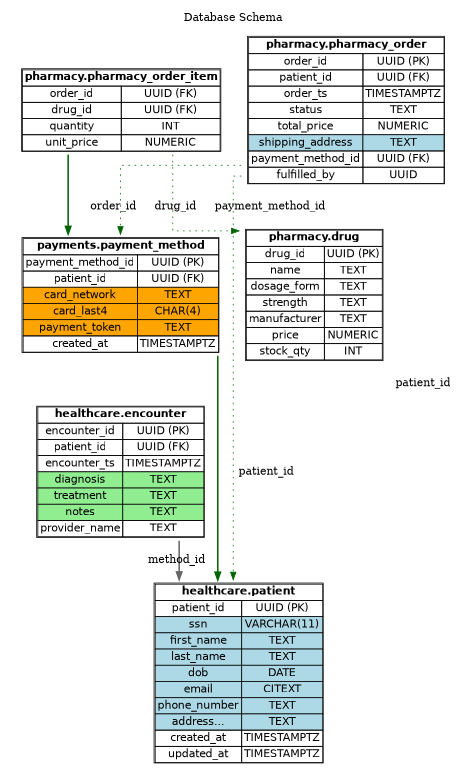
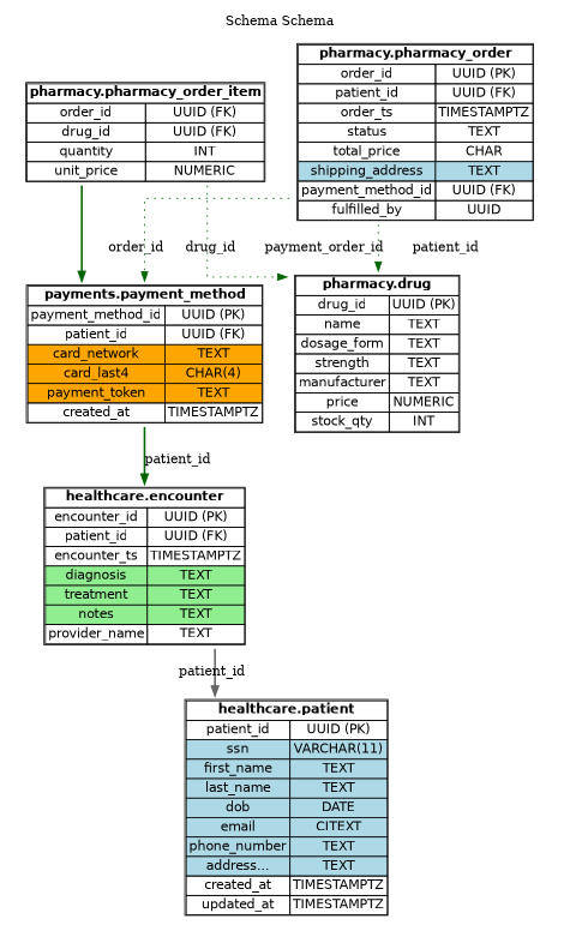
  digraph {
    rankdir=TB
    splines=ortho
    node [fontname=Helvetica shape=plaintext]
    edge [color=darkgreen style=bold]
    n1 [label=<           <TABLE BORDER="1" CELLBORDER="1" CELLSPACING="0">             <TR><TD COLSPAN="2"><B>healthcare.patient</B></TD></TR>             <TR><TD>patient_id</TD><TD>UUID (PK)</TD></TR>             <TR><TD BGCOLOR="lightblue">ssn</TD><TD BGCOLOR="lightblue">VARCHAR(11)</TD></TR>             <TR><TD BGCOLOR="lightblue">first_name</TD><TD BGCOLOR="lightblue">TEXT</TD></TR>             <TR><TD BGCOLOR="lightblue">last_name</TD><TD BGCOLOR="lightblue">TEXT</TD></TR>             <TR><TD BGCOLOR="lightblue">dob</TD><TD BGCOLOR="lightblue">DATE</TD></TR>             <TR><TD BGCOLOR="lightblue">email</TD><TD BGCOLOR="lightblue">CITEXT</TD></TR>             <TR><TD BGCOLOR="lightblue">phone_number</TD><TD BGCOLOR="lightblue">TEXT</TD></TR>             <TR><TD BGCOLOR="lightblue">address...</TD><TD BGCOLOR="lightblue">TEXT</TD></TR>             <TR><TD>created_at</TD><TD>TIMESTAMPTZ</TD></TR>             <TR><TD>updated_at</TD><TD>TIMESTAMPTZ</TD></TR>           </TABLE>         >]
    n2 [label=<           <TABLE BORDER="1" CELLBORDER="1" CELLSPACING="0">             <TR><TD COLSPAN="2"><B>healthcare.encounter</B></TD></TR>             <TR><TD>encounter_id</TD><TD>UUID (PK)</TD></TR>             <TR><TD>patient_id</TD><TD>UUID (FK)</TD></TR>             <TR><TD>encounter_ts</TD><TD>TIMESTAMPTZ</TD></TR>             <TR><TD BGCOLOR="lightgreen">diagnosis</TD><TD BGCOLOR="lightgreen">TEXT</TD></TR>             <TR><TD BGCOLOR="lightgreen">treatment</TD><TD BGCOLOR="lightgreen">TEXT</TD></TR>             <TR><TD BGCOLOR="lightgreen">notes</TD><TD BGCOLOR="lightgreen">TEXT</TD></TR>             <TR><TD>provider_name</TD><TD>TEXT</TD></TR>           </TABLE>         >]
    n3 [label=<           <TABLE BORDER="1" CELLBORDER="1" CELLSPACING="0">             <TR><TD COLSPAN="2"><B>pharmacy.drug</B></TD></TR>             <TR><TD>drug_id</TD><TD>UUID (PK)</TD></TR>             <TR><TD>name</TD><TD>TEXT</TD></TR>             <TR><TD>dosage_form</TD><TD>TEXT</TD></TR>             <TR><TD>strength</TD><TD>TEXT</TD></TR>             <TR><TD>manufacturer</TD><TD>TEXT</TD></TR>             <TR><TD>price</TD><TD>NUMERIC</TD></TR>             <TR><TD>stock_qty</TD><TD>INT</TD></TR>           </TABLE>         >]
-   n4 [label=<           <TABLE BORDER="1" CELLBORDER="1" CELLSPACING="0">             <TR><TD COLSPAN="2"><B>pharmacy.pharmacy_order</B></TD></TR>             <TR><TD>order_id</TD><TD>UUID (PK)</TD></TR>             <TR><TD>patient_id</TD><TD>UUID (FK)</TD></TR>             <TR><TD>order_ts</TD><TD>TIMESTAMPTZ</TD></TR>             <TR><TD>status</TD><TD>TEXT</TD></TR>             <TR><TD>total_price</TD><TD>NUMERIC</TD></TR>             <TR><TD BGCOLOR="lightblue">shipping_address</TD><TD BGCOLOR="lightblue">TEXT</TD></TR>             <TR><TD>payment_method_id</TD><TD>UUID (FK)</TD></TR>             <TR><TD>fulfilled_by</TD><TD>UUID</TD></TR>           </TABLE>         >]
+   n4 [label=<           <TABLE BORDER="1" CELLBORDER="1" CELLSPACING="0">             <TR><TD COLSPAN="2"><B>pharmacy.pharmacy_order</B></TD></TR>             <TR><TD>order_id</TD><TD>UUID (PK)</TD></TR>             <TR><TD>patient_id</TD><TD>UUID (FK)</TD></TR>             <TR><TD>order_ts</TD><TD>TIMESTAMPTZ</TD></TR>             <TR><TD>status</TD><TD>TEXT</TD></TR>             <TR><TD>total_price</TD><TD>CHAR</TD></TR>             <TR><TD BGCOLOR="lightblue">shipping_address</TD><TD BGCOLOR="lightblue">TEXT</TD></TR>             <TR><TD>payment_method_id</TD><TD>UUID (FK)</TD></TR>             <TR><TD>fulfilled_by</TD><TD>UUID</TD></TR>           </TABLE>         >]
    n5 [label=<           <TABLE BORDER="1" CELLBORDER="1" CELLSPACING="0">             <TR><TD COLSPAN="2"><B>payments.payment_method</B></TD></TR>             <TR><TD>payment_method_id</TD><TD>UUID (PK)</TD></TR>             <TR><TD>patient_id</TD><TD>UUID (FK)</TD></TR>             <TR><TD BGCOLOR="orange">card_network</TD><TD BGCOLOR="orange">TEXT</TD></TR>             <TR><TD BGCOLOR="orange">card_last4</TD><TD BGCOLOR="orange">CHAR(4)</TD></TR>             <TR><TD BGCOLOR="orange">payment_token</TD><TD BGCOLOR="orange">TEXT</TD></TR>             <TR><TD>created_at</TD><TD>TIMESTAMPTZ</TD></TR>           </TABLE>         >]
    n6 [label=<           <TABLE BORDER="1" CELLBORDER="1" CELLSPACING="0">             <TR><TD COLSPAN="2"><B>pharmacy.pharmacy_order_item</B></TD></TR>             <TR><TD>order_id</TD><TD>UUID (FK)</TD></TR>             <TR><TD>drug_id</TD><TD>UUID (FK)</TD></TR>             <TR><TD>quantity</TD><TD>INT</TD></TR>             <TR><TD>unit_price</TD><TD>NUMERIC</TD></TR>           </TABLE>         >]
    schema_anchor [shape=point style=invis]
    subgraph cluster_1 {
      color=white
-     label="Database Schema"
+     label="Schema Schema"
      n1
      n2
      n3
      n4
      n5
      n6
    }
-   n2 -> n1 [color=gray40 label=method_id]
-   n4 -> n1 [label=patient_id style=dotted]
-   n4 -> n5 [label=payment_method_id style=dotted]
-   n5 -> n1 [label=patient_id]
+   n2 -> n1 [color=gray40 label=patient_id]
+   n4 -> n3 [label=patient_id style=dotted]
+   n4 -> n5 [label=payment_order_id style=dotted]
+   n5 -> n2 [label=patient_id]
    n6 -> n3 [label=drug_id style=dotted]
    n6 -> n5 [label=order_id]
  }
